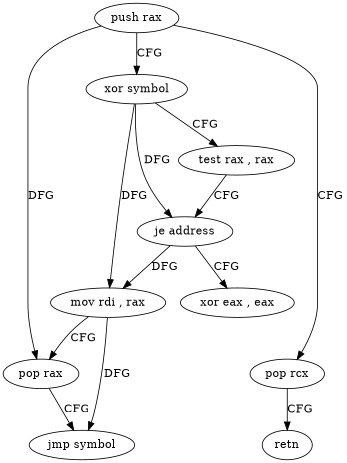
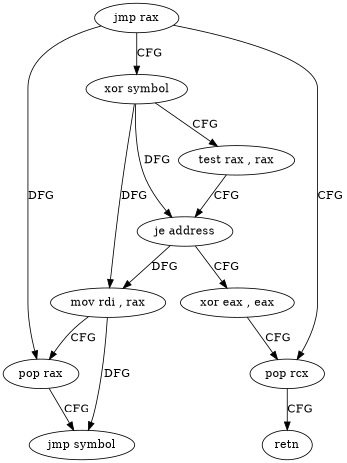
  digraph {
-   n1 [label="push rax"]
+   n1 [label="jmp rax"]
    n2 [label="xor symbol"]
    n3 [label="pop rcx"]
    n4 [label="pop rax"]
    n5 [label="test rax , rax"]
    n6 [label="je address"]
    n7 [label="mov rdi , rax"]
    n8 [label=retn]
    n9 [label="jmp symbol"]
    n10 [label="xor eax , eax"]
    n1 -> n2 [label=CFG]
    n1 -> n3 [label=CFG]
    n1 -> n4 [label=DFG]
    n2 -> n5 [label=CFG]
    n2 -> n6 [label=DFG]
    n2 -> n7 [label=DFG]
    n3 -> n8 [label=CFG]
    n4 -> n9 [label=CFG]
    n5 -> n6 [label=CFG]
    n6 -> n7 [label=DFG]
    n6 -> n10 [label=CFG]
    n7 -> n4 [label=CFG]
    n7 -> n9 [label=DFG]
+   n10 -> n3 [label=CFG]
  }
